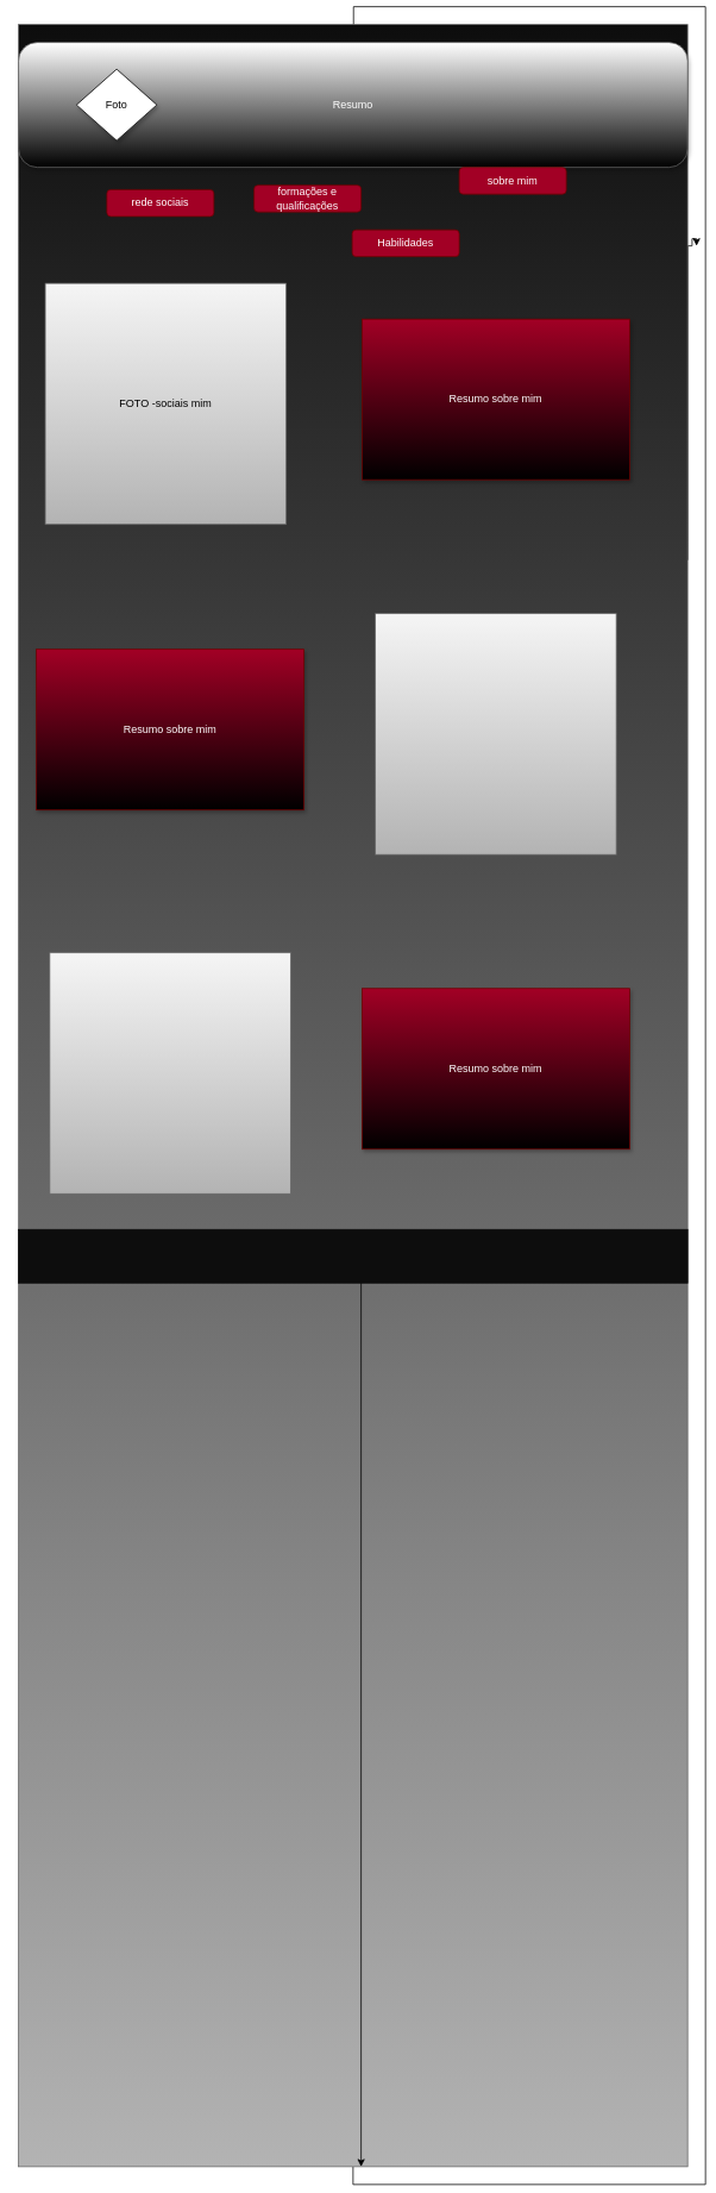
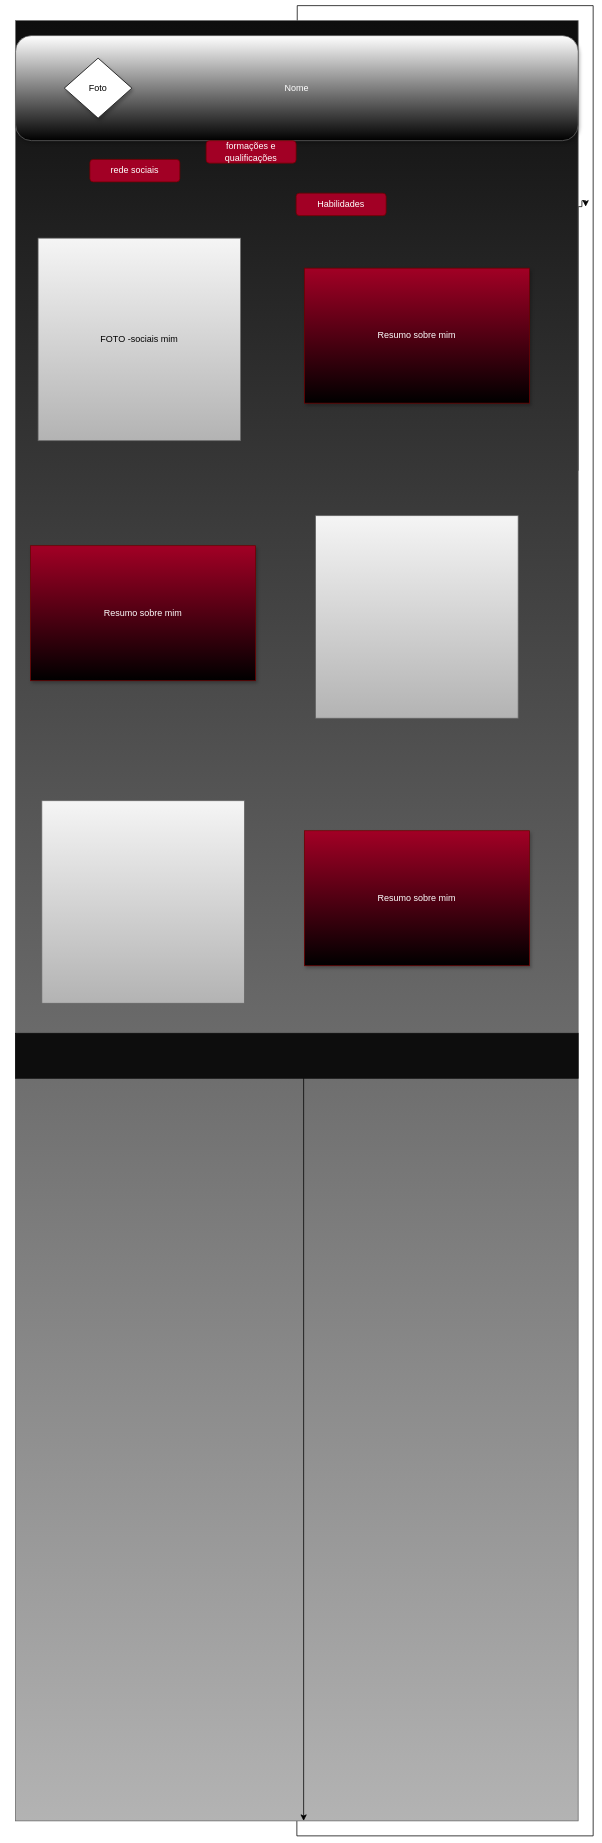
  <mxCell id="0" />
  <mxCell id="1" parent="0" />
  <mxCell id="2" style="edgeStyle=orthogonalEdgeStyle;rounded=0;orthogonalLoop=1;jettySize=auto;html=1;exitX=1;exitY=0.25;exitDx=0;exitDy=0;" edge="1" parent="1" source="4"><mxGeometry relative="1" as="geometry"><mxPoint x="780" y="268" as="targetPoint" /><Array as="points"><mxPoint x="775" y="268" /><mxPoint x="775" y="260" /><mxPoint x="780" y="260" /></Array></mxGeometry></mxCell>
  <mxCell id="3" style="edgeStyle=orthogonalEdgeStyle;rounded=0;orthogonalLoop=1;jettySize=auto;html=1;exitX=0.5;exitY=1;exitDx=0;exitDy=0;" edge="1" parent="1" source="4"><mxGeometry relative="1" as="geometry"><mxPoint x="395" y="1090" as="targetPoint" /></mxGeometry></mxCell>
  <mxCell id="4" value="" style="rounded=0;whiteSpace=wrap;html=1;fillColor=#0D0D0D;gradientColor=#b3b3b3;strokeColor=#666666;" vertex="1" parent="1"><mxGeometry x="20" y="20" width="750" height="2400" as="geometry" /></mxCell>
- <mxCell id="5" value="&lt;font color=&quot;#ffffff&quot;&gt;Resumo&lt;/font&gt;" style="rounded=1;whiteSpace=wrap;html=1;fillStyle=auto;shadow=1;fillColor=default;gradientColor=default;strokeColor=#666666;" vertex="1" parent="1"><mxGeometry x="20" y="40" width="750" height="140" as="geometry" /></mxCell>
+ <mxCell id="5" value="&lt;font color=&quot;#ffffff&quot;&gt;Nome&lt;/font&gt;" style="rounded=1;whiteSpace=wrap;html=1;fillStyle=auto;shadow=1;fillColor=default;gradientColor=default;strokeColor=#666666;" vertex="1" parent="1"><mxGeometry x="20" y="40" width="750" height="140" as="geometry" /></mxCell>
  <mxCell id="6" value="Foto" style="rhombus;whiteSpace=wrap;html=1;shadow=1;strokeColor=default;" vertex="1" parent="1"><mxGeometry x="85" y="70" width="90" height="80" as="geometry" /></mxCell>
  <mxCell id="7" value="rede sociais" style="rounded=1;whiteSpace=wrap;html=1;fillColor=#a20025;strokeColor=#6F0000;align=center;fontColor=#ffffff;gradientColor=none;" vertex="1" parent="1"><mxGeometry x="119" y="205" width="120" height="30" as="geometry" /></mxCell>
- <mxCell id="8" value="formações e qualificações" style="rounded=1;whiteSpace=wrap;html=1;align=center;fillColor=#a20025;fontColor=#ffffff;strokeColor=#6F0000;" vertex="1" parent="1"><mxGeometry x="284" y="200" width="120" height="30" as="geometry" /></mxCell>
+ <mxCell id="8" value="formações e qualificações" style="rounded=1;whiteSpace=wrap;html=1;align=center;fillColor=#a20025;fontColor=#ffffff;strokeColor=#6F0000;" vertex="1" parent="1"><mxGeometry x="274" y="180" width="120" height="30" as="geometry" /></mxCell>
  <mxCell id="9" value="Habilidades" style="rounded=1;whiteSpace=wrap;html=1;fillColor=#a20025;strokeColor=#6F0000;align=center;fontColor=#ffffff;" vertex="1" parent="1"><mxGeometry x="394" y="250" width="120" height="30" as="geometry" /></mxCell>
  <mxCell id="10" style="edgeStyle=orthogonalEdgeStyle;rounded=0;orthogonalLoop=1;jettySize=auto;html=1;" edge="1" parent="1"><mxGeometry relative="1" as="geometry"><mxPoint x="404" y="1410" as="sourcePoint" /><mxPoint x="404" y="2420" as="targetPoint" /></mxGeometry></mxCell>
  <mxCell id="11" value="" style="rounded=0;whiteSpace=wrap;html=1;strokeColor=#0D0D0D;fillColor=#0D0D0D;" vertex="1" parent="1"><mxGeometry x="20" y="1370" width="750" height="60" as="geometry" /></mxCell>
- <mxCell id="12" value="sobre mim" style="rounded=1;whiteSpace=wrap;html=1;fillColor=#a20025;strokeColor=#6F0000;align=center;fontColor=#ffffff;" vertex="1" parent="1"><mxGeometry x="514" y="180" width="120" height="30" as="geometry" /></mxCell>
  <mxCell id="13" value="FOTO -sociais mim" style="whiteSpace=wrap;html=1;aspect=fixed;rounded=0;glass=0;shadow=0;fillColor=#f5f5f5;gradientColor=#b3b3b3;strokeColor=#666666;" vertex="1" parent="1"><mxGeometry x="50" y="310" width="270" height="270" as="geometry" /></mxCell>
  <mxCell id="14" value="" style="whiteSpace=wrap;html=1;aspect=fixed;fillColor=#f5f5f5;gradientColor=#b3b3b3;strokeColor=#666666;" vertex="1" parent="1"><mxGeometry x="420" y="680" width="270" height="270" as="geometry" /></mxCell>
  <mxCell id="15" value="Resumo sobre mim" style="rounded=0;whiteSpace=wrap;html=1;shadow=1;fillColor=#a20025;fontColor=#ffffff;strokeColor=#6F0000;gradientColor=default;" vertex="1" parent="1"><mxGeometry x="405" y="350" width="300" height="180" as="geometry" /></mxCell>
  <mxCell id="16" value="Resumo sobre mim" style="rounded=0;whiteSpace=wrap;html=1;shadow=1;fillColor=#a20025;fontColor=#ffffff;strokeColor=#6F0000;gradientColor=default;" vertex="1" parent="1"><mxGeometry x="40" y="720" width="300" height="180" as="geometry" /></mxCell>
  <mxCell id="17" value="" style="whiteSpace=wrap;html=1;aspect=fixed;fillColor=#f5f5f5;gradientColor=#b3b3b3;strokeColor=#666666;" vertex="1" parent="1"><mxGeometry x="55" y="1060" width="270" height="270" as="geometry" /></mxCell>
  <mxCell id="18" value="Resumo sobre mim" style="rounded=0;whiteSpace=wrap;html=1;shadow=1;fillColor=#a20025;fontColor=#ffffff;strokeColor=#6F0000;gradientColor=default;" vertex="1" parent="1"><mxGeometry x="405" y="1100" width="300" height="180" as="geometry" /></mxCell>
